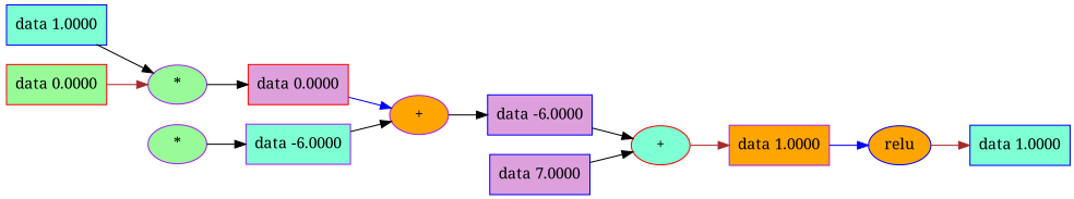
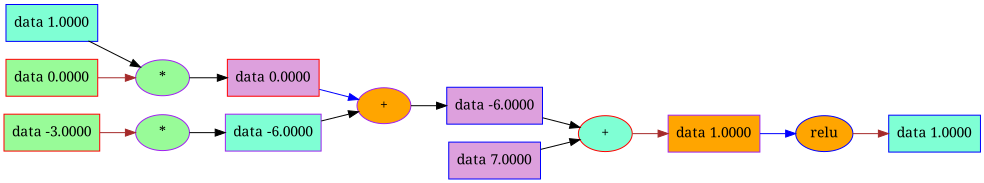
  digraph {
    fontname="Noto Serif"
    rankdir=LR
    node [color=purple fillcolor=aquamarine fontname="Noto Serif" shape=record style=filled]
    edge [color=black fontname="Noto Serif"]
    n1 [fillcolor=orange label="{data 1.0000 }"]
    n2 [color=blue fillcolor=orange label=relu shape=""]
    n3 [color=blue label="{data 1.0000 }"]
    n4 [color=red label="+" shape=""]
    n5 [color=blue fillcolor=plum label="{data -6.0000 }"]
    n6 [fillcolor=orange label="+" shape=""]
    n7 [color=red fillcolor=plum label="{data 0.0000 }"]
    n8 [fillcolor=palegreen label="*" shape=""]
    n9 [color=blue label="{data 1.0000 }"]
    n10 [color=red fillcolor=palegreen label="{data 0.0000 }"]
    n11 [label="{data -6.0000 }"]
    n12 [fillcolor=palegreen label="*" shape=""]
    n13 [color=blue fillcolor=plum label="{data 7.0000 }"]
+   n14 [color=red fillcolor=palegreen label="{data -3.0000 }"]
    n1 -> n2 [color=blue]
    n2 -> n3 [color=brown]
    n4 -> n1 [color=brown]
    n5 -> n4
    n6 -> n5
    n7 -> n6 [color=blue]
    n8 -> n7
    n9 -> n8
    n10 -> n8 [color=brown]
    n11 -> n6
    n12 -> n11
    n13 -> n4
+   n14 -> n12 [color=brown]
  }
